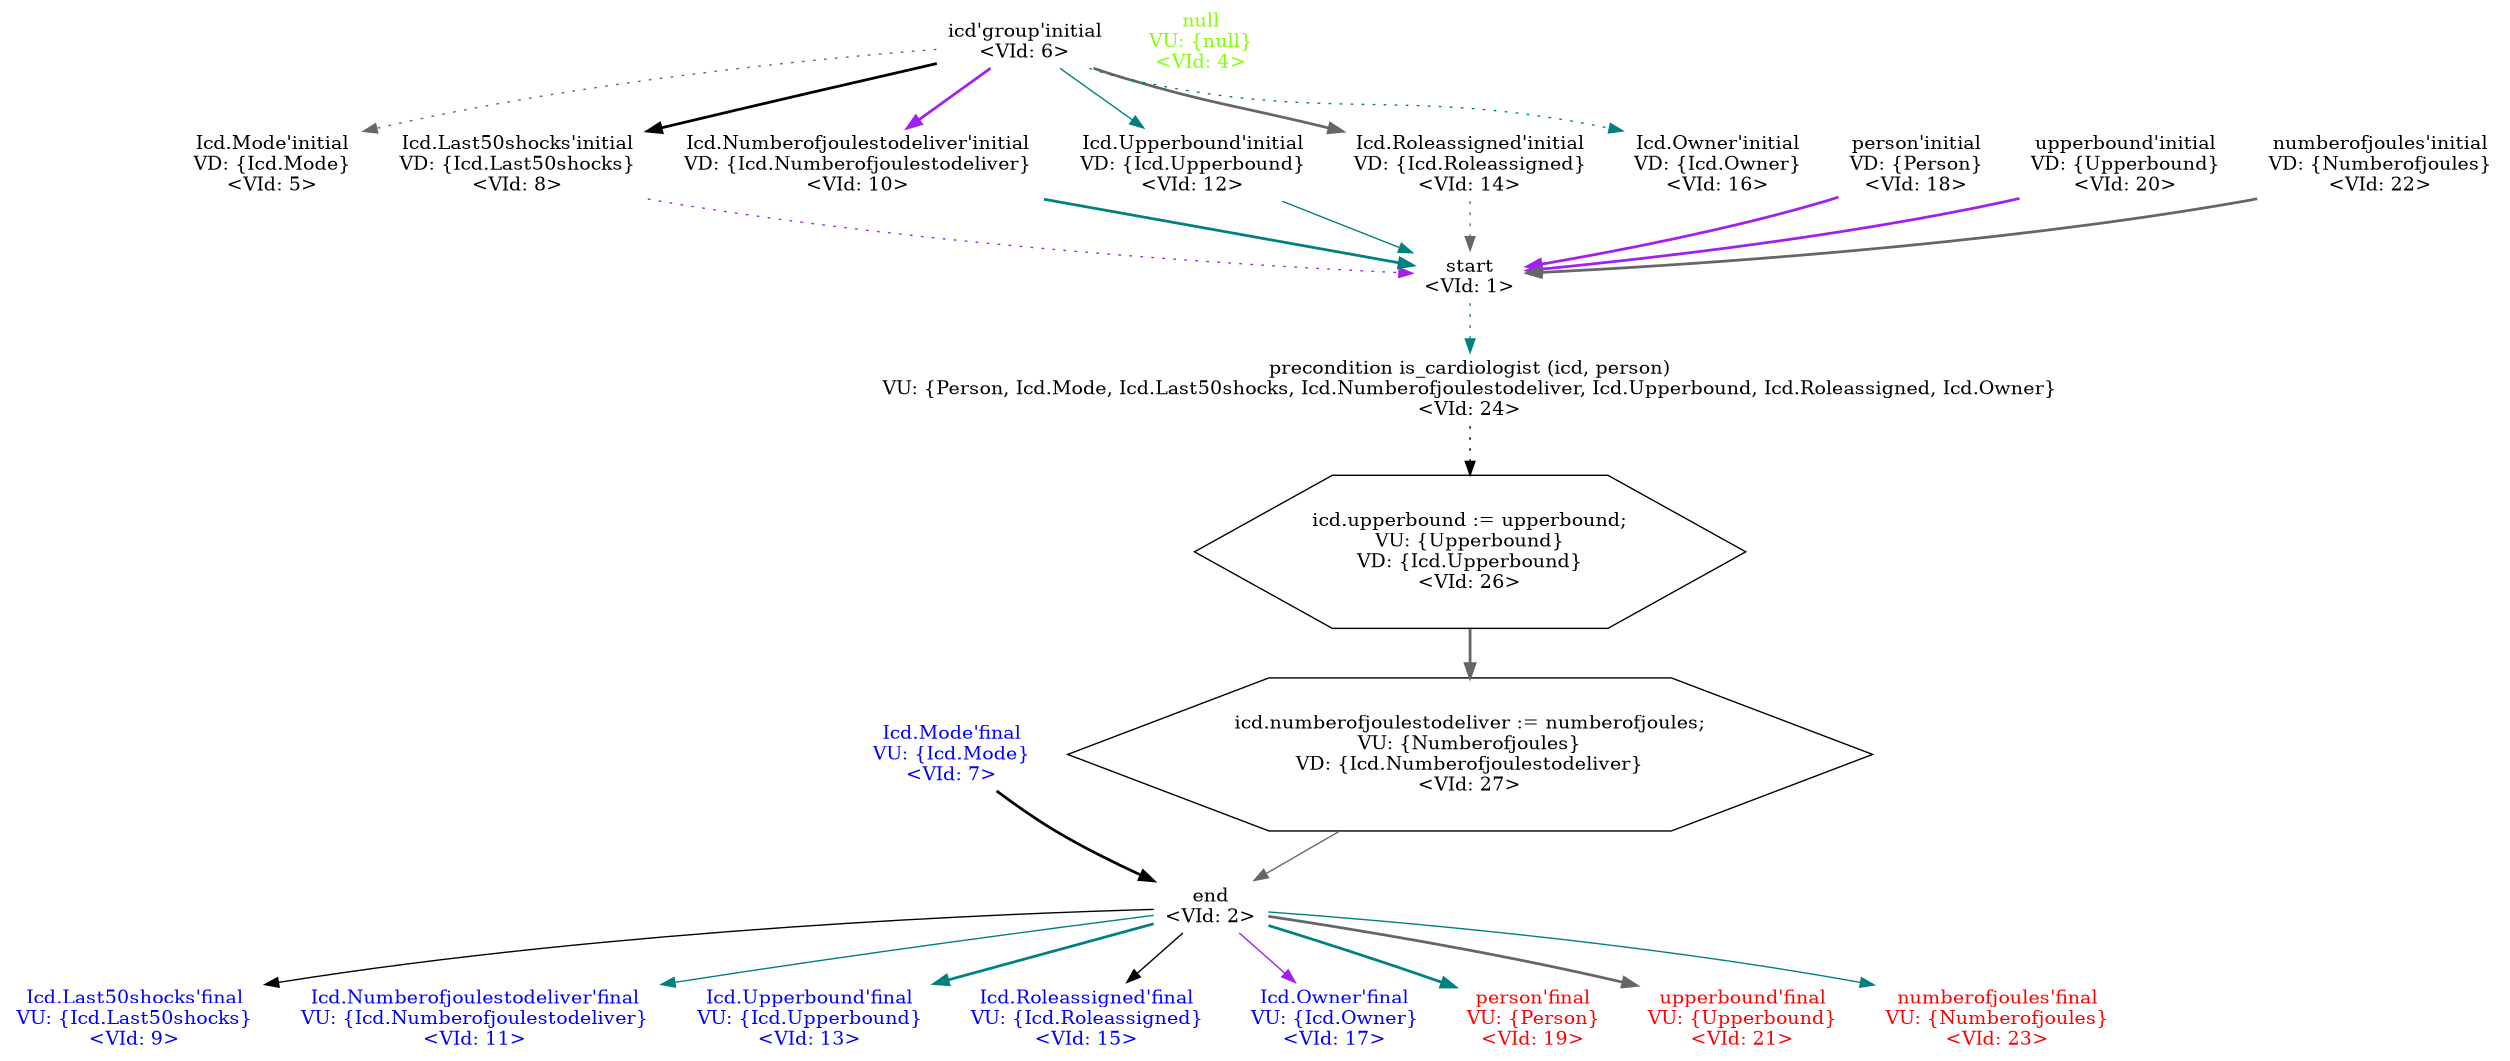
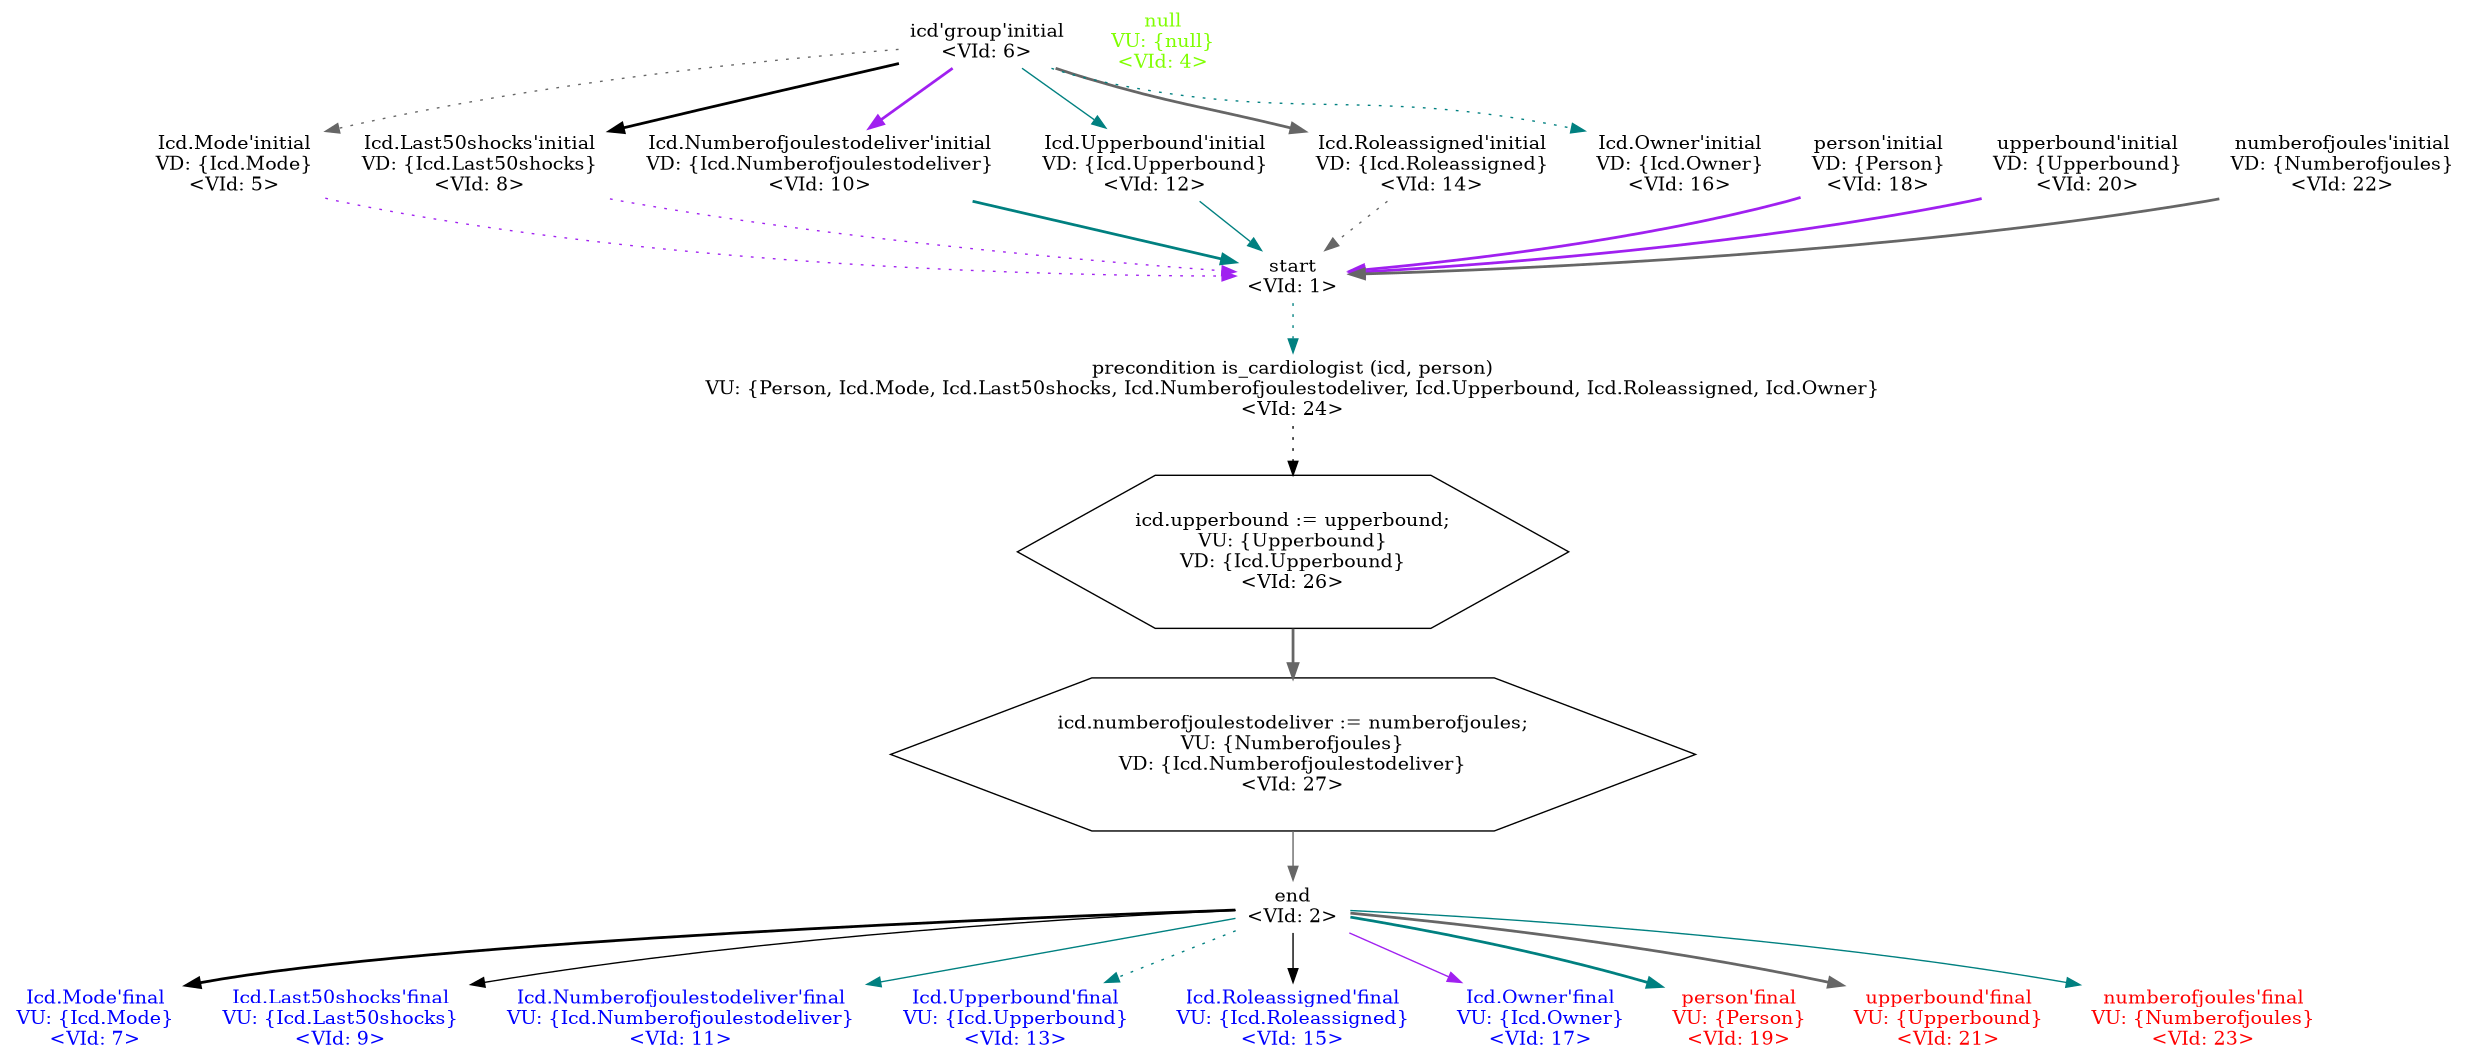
  digraph {
    splines=True
    node [shape=plaintext]
    edge [arrowType=normal color=teal style=bold]
    n1 [label="start\n<VId: 1>"]
    n2 [label="precondition is_cardiologist (icd, person)\nVU: {Person, Icd.Mode, Icd.Last50shocks, Icd.Numberofjoulestodeliver, Icd.Upperbound, Icd.Roleassigned, Icd.Owner}\n<VId: 24>"]
    n3 [label="icd.upperbound := upperbound;\nVU: {Upperbound}\nVD: {Icd.Upperbound}\n<VId: 26>" shape=hexagon]
    n4 [label="end\n<VId: 2>"]
    n5 [fontcolor=blue label="Icd.Mode'final\nVU: {Icd.Mode}\n<VId: 7>"]
    n6 [fontcolor=blue label="Icd.Last50shocks'final\nVU: {Icd.Last50shocks}\n<VId: 9>"]
    n7 [fontcolor=blue label="Icd.Numberofjoulestodeliver'final\nVU: {Icd.Numberofjoulestodeliver}\n<VId: 11>"]
    n8 [fontcolor=blue label="Icd.Upperbound'final\nVU: {Icd.Upperbound}\n<VId: 13>"]
    n9 [fontcolor=blue label="Icd.Roleassigned'final\nVU: {Icd.Roleassigned}\n<VId: 15>"]
    n10 [fontcolor=blue label="Icd.Owner'final\nVU: {Icd.Owner}\n<VId: 17>"]
    n11 [fontcolor=red label="person'final\nVU: {Person}\n<VId: 19>"]
    n12 [fontcolor=red label="upperbound'final\nVU: {Upperbound}\n<VId: 21>"]
    n13 [fontcolor=red label="numberofjoules'final\nVU: {Numberofjoules}\n<VId: 23>"]
    n14 [fontcolor=chartreuse label="null\nVU: {null}\n<VId: 4>"]
    n15 [label="Icd.Mode'initial\nVD: {Icd.Mode}\n<VId: 5>"]
    n16 [label="icd'group'initial\n<VId: 6>"]
    n17 [label="Icd.Last50shocks'initial\nVD: {Icd.Last50shocks}\n<VId: 8>"]
    n18 [label="Icd.Numberofjoulestodeliver'initial\nVD: {Icd.Numberofjoulestodeliver}\n<VId: 10>"]
    n19 [label="Icd.Upperbound'initial\nVD: {Icd.Upperbound}\n<VId: 12>"]
    n20 [label="Icd.Roleassigned'initial\nVD: {Icd.Roleassigned}\n<VId: 14>"]
    n21 [label="Icd.Owner'initial\nVD: {Icd.Owner}\n<VId: 16>"]
    n22 [label="person'initial\nVD: {Person}\n<VId: 18>"]
    n23 [label="upperbound'initial\nVD: {Upperbound}\n<VId: 20>"]
    n24 [label="numberofjoules'initial\nVD: {Numberofjoules}\n<VId: 22>"]
    n25 [label="icd.numberofjoulestodeliver := numberofjoules;\nVU: {Numberofjoules}\nVD: {Icd.Numberofjoulestodeliver}\n<VId: 27>" shape=hexagon]
    n1 -> n2 [style=dotted]
    n2 -> n3 [color=black style=dotted]
    n3 -> n25 [color=gray40]
-   n5 -> n4 [color=black]
+   n4 -> n5 [color=black]
    n4 -> n6 [color=black style=solid]
    n4 -> n7 [style=solid]
-   n4 -> n8
+   n4 -> n8 [style=dotted]
    n4 -> n9 [color=black style=solid]
    n4 -> n10 [color=purple style=solid]
    n4 -> n11
    n4 -> n12 [color=gray40]
    n4 -> n13 [style=solid]
+   n15 -> n1 [color=purple style=dotted]
    n16 -> n15 [color=gray40 style=dotted]
    n16 -> n17 [color=black]
    n16 -> n18 [color=purple]
    n16 -> n19 [style=solid]
    n16 -> n20 [color=gray40]
    n16 -> n21 [style=dotted]
    n17 -> n1 [color=purple style=dotted]
    n18 -> n1
    n19 -> n1 [style=solid]
    n20 -> n1 [color=gray40 style=dotted]
    n22 -> n1 [color=purple]
    n23 -> n1 [color=purple]
    n24 -> n1 [color=gray40]
    n25 -> n4 [color=gray40 style=solid]
  }
